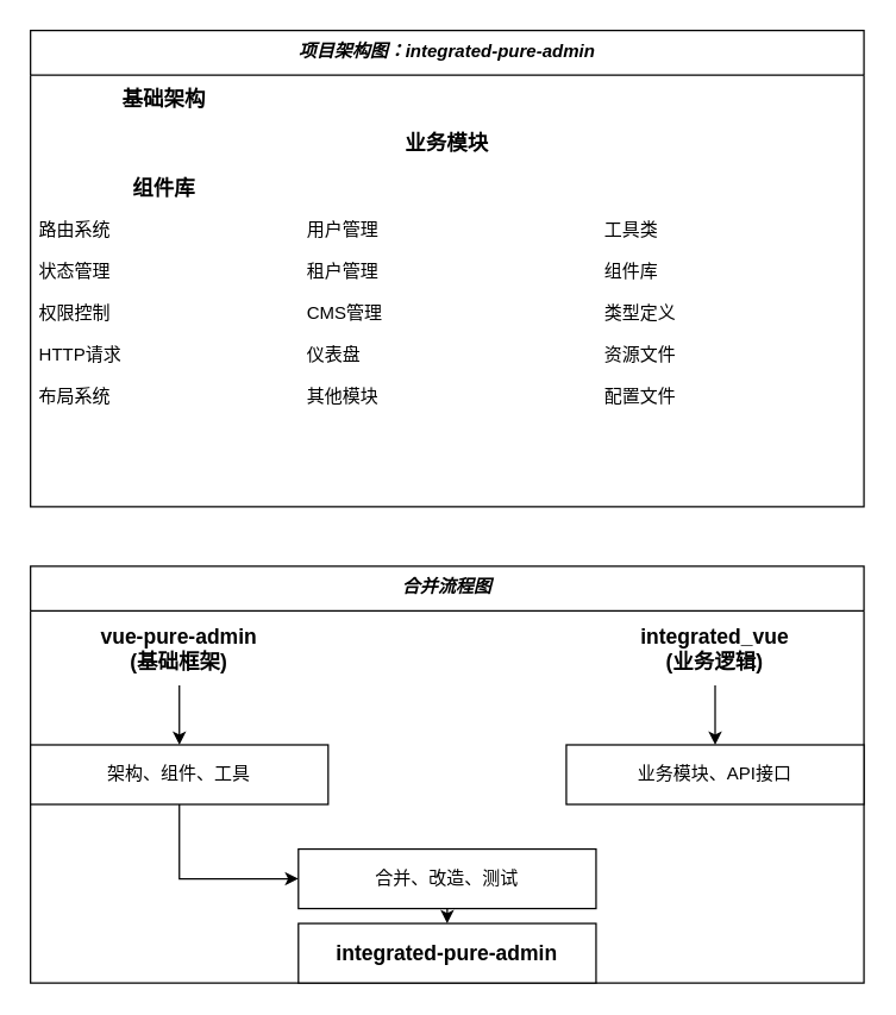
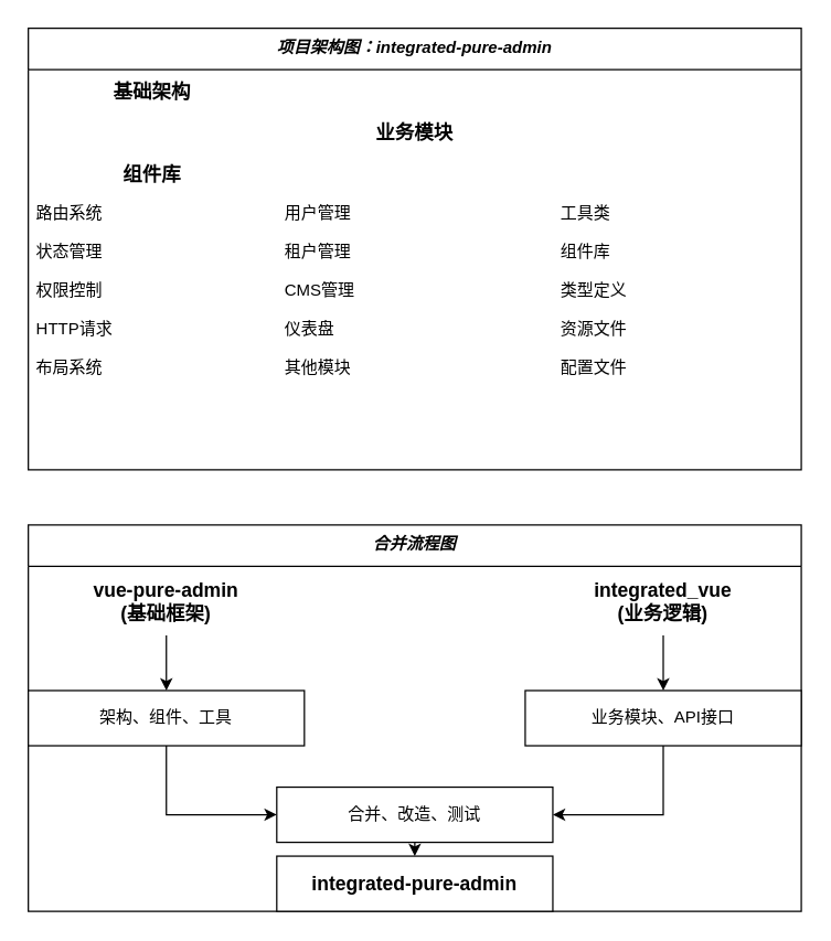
  <mxCell id="0" />
  <mxCell id="1" parent="0" />
  <mxCell id="2" value="项目架构图：integrated-pure-admin" style="swimlane;fontStyle=3;align=center;verticalAlign=top;childLayout=stackLayout;horizontal=1;startSize=30;horizontalStack=0;resizeParent=1;resizeLast=0;collapsible=0;marginBottom=0;rounded=0;shadow=0;strokeWidth=1;" parent="1" vertex="1"><mxGeometry x="20" y="20" width="560" height="320" as="geometry"><mxRectangle x="230" y="140" width="160" height="26" as="alternateBounds" /></mxGeometry></mxCell>
  <mxCell id="3" value="基础架构" style="text;align=center;verticalAlign=middle;spacingLeft=4;spacingRight=4;overflow=hidden;rotatable=0;points=[[0,0.5],[1,0.5]];portConstraint=eastwest;fontSize=14;fontStyle=1" parent="2" vertex="1"><mxGeometry y="30" width="180" height="30" as="geometry" /></mxCell>
  <mxCell id="4" value="业务模块" style="text;align=center;verticalAlign=middle;spacingLeft=4;spacingRight=4;overflow=hidden;rotatable=0;points=[[0,0.5],[1,0.5]];portConstraint=eastwest;fontSize=14;fontStyle=1" parent="2" vertex="1"><mxGeometry y="60" width="560" height="30" as="geometry" /></mxCell>
  <mxCell id="5" value="组件库" style="text;align=center;verticalAlign=middle;spacingLeft=4;spacingRight=4;overflow=hidden;rotatable=0;points=[[0,0.5],[1,0.5]];portConstraint=eastwest;fontSize=14;fontStyle=1" parent="2" vertex="1"><mxGeometry y="90" width="180" height="30" as="geometry" /></mxCell>
  <mxCell id="6" value="路由系统&#10;&#10;状态管理&#10;&#10;权限控制&#10;&#10;HTTP请求&#10;&#10;布局系统" style="text;align=left;verticalAlign=top;spacingLeft=4;spacingRight=4;overflow=hidden;rotatable=0;points=[[0,0.5],[1,0.5]];portConstraint=eastwest;fontSize=12;fontStyle=0" parent="2" vertex="1"><mxGeometry y="120" width="180" height="200" as="geometry" /></mxCell>
  <mxCell id="7" value="用户管理&#10;&#10;租户管理&#10;&#10;CMS管理&#10;&#10;仪表盘&#10;&#10;其他模块" style="text;align=left;verticalAlign=top;spacingLeft=4;spacingRight=4;overflow=hidden;rotatable=0;points=[[0,0.5],[1,0.5]];portConstraint=eastwest;fontSize=12;" parent="2" vertex="1"><mxGeometry x="180" y="120" width="200" height="200" as="geometry" /></mxCell>
  <mxCell id="8" value="工具类&#10;&#10;组件库&#10;&#10;类型定义&#10;&#10;资源文件&#10;&#10;配置文件" style="text;align=left;verticalAlign=top;spacingLeft=4;spacingRight=4;overflow=hidden;rotatable=0;points=[[0,0.5],[1,0.5]];portConstraint=eastwest;fontSize=12;" parent="2" vertex="1"><mxGeometry x="380" y="120" width="180" height="200" as="geometry" /></mxCell>
  <mxCell id="9" value="合并流程图" style="swimlane;fontStyle=3;align=center;verticalAlign=top;childLayout=stackLayout;horizontal=1;startSize=30;horizontalStack=0;resizeParent=1;resizeLast=0;collapsible=0;marginBottom=0;rounded=0;shadow=0;strokeWidth=1;" parent="1" vertex="1"><mxGeometry x="20" y="380" width="560" height="280" as="geometry"><mxRectangle x="340" y="380" width="170" height="26" as="alternateBounds" /></mxGeometry></mxCell>
  <mxCell id="10" value="vue-pure-admin&#10;(基础框架)" style="text;align=center;verticalAlign=middle;spacingLeft=4;spacingRight=4;overflow=hidden;rotatable=0;points=[[0,0.5],[1,0.5]];portConstraint=eastwest;fontSize=14;fontStyle=1" parent="9" vertex="1"><mxGeometry y="30" width="200" height="50" as="geometry" /></mxCell>
  <mxCell id="11" value="integrated_vue&#10;(业务逻辑)" style="text;align=center;verticalAlign=middle;spacingLeft=4;spacingRight=4;overflow=hidden;rotatable=0;points=[[0,0.5],[1,0.5]];portConstraint=eastwest;fontSize=14;fontStyle=1" parent="9" vertex="1"><mxGeometry x="360" y="30" width="200" height="50" as="geometry" /></mxCell>
  <mxCell id="12" value="架构、组件、工具" style="rounded=0;whiteSpace=wrap;html=1;fontSize=12;" parent="9" vertex="1"><mxGeometry y="120" width="200" height="40" as="geometry" /></mxCell>
  <mxCell id="13" value="业务模块、API接口" style="rounded=0;whiteSpace=wrap;html=1;fontSize=12;" parent="9" vertex="1"><mxGeometry x="360" y="120" width="200" height="40" as="geometry" /></mxCell>
  <mxCell id="14" value="合并、改造、测试" style="rounded=0;whiteSpace=wrap;html=1;fontSize=12;" parent="9" vertex="1"><mxGeometry x="180" y="190" width="200" height="40" as="geometry" /></mxCell>
  <mxCell id="15" value="integrated-pure-admin" style="rounded=0;whiteSpace=wrap;html=1;fontSize=14;fontStyle=1" parent="9" vertex="1"><mxGeometry x="180" y="240" width="200" height="40" as="geometry" /></mxCell>
  <mxCell id="16" value="" style="endArrow=classic;html=1;rounded=0;entryX=0.5;entryY=0;entryDx=0;entryDy=0;exitX=0.5;exitY=1;exitDx=0;exitDy=0;fontSize=12;" parent="9" source="10" target="12" edge="1"><mxGeometry width="50" height="50" relative="1" as="geometry"><mxPoint x="180" y="270" as="sourcePoint" /><mxPoint x="230" y="220" as="targetPoint" /></mxGeometry></mxCell>
  <mxCell id="17" value="" style="endArrow=classic;html=1;rounded=0;entryX=0.5;entryY=0;entryDx=0;entryDy=0;exitX=0.5;exitY=1;exitDx=0;exitDy=0;fontSize=12;" parent="9" source="11" target="13" edge="1"><mxGeometry width="50" height="50" relative="1" as="geometry"><mxPoint x="180" y="270" as="sourcePoint" /><mxPoint x="230" y="220" as="targetPoint" /></mxGeometry></mxCell>
  <mxCell id="18" value="" style="endArrow=classic;html=1;rounded=0;entryX=0;entryY=0.5;entryDx=0;entryDy=0;exitX=0.5;exitY=1;exitDx=0;exitDy=0;fontSize=12;" parent="9" source="12" target="14" edge="1"><mxGeometry width="50" height="50" relative="1" as="geometry"><mxPoint x="180" y="270" as="sourcePoint" /><mxPoint x="230" y="220" as="targetPoint" /><Array as="points"><mxPoint x="100" y="210" /></Array></mxGeometry></mxCell>
+ <mxCell id="19" value="" style="endArrow=classic;html=1;rounded=0;entryX=1;entryY=0.5;entryDx=0;entryDy=0;exitX=0.5;exitY=1;exitDx=0;exitDy=0;fontSize=12;" parent="9" source="13" target="14" edge="1"><mxGeometry width="50" height="50" relative="1" as="geometry"><mxPoint x="180" y="270" as="sourcePoint" /><mxPoint x="230" y="220" as="targetPoint" /><Array as="points"><mxPoint x="460" y="210" /></Array></mxGeometry></mxCell>
  <mxCell id="20" value="" style="endArrow=classic;html=1;rounded=0;entryX=0.5;entryY=0;entryDx=0;entryDy=0;exitX=0.5;exitY=1;exitDx=0;exitDy=0;fontSize=12;" parent="9" source="14" target="15" edge="1"><mxGeometry width="50" height="50" relative="1" as="geometry"><mxPoint x="180" y="270" as="sourcePoint" /><mxPoint x="230" y="220" as="targetPoint" /></mxGeometry></mxCell>
